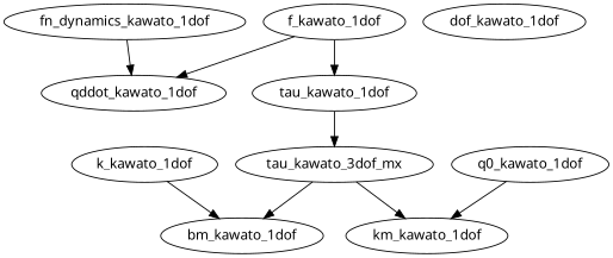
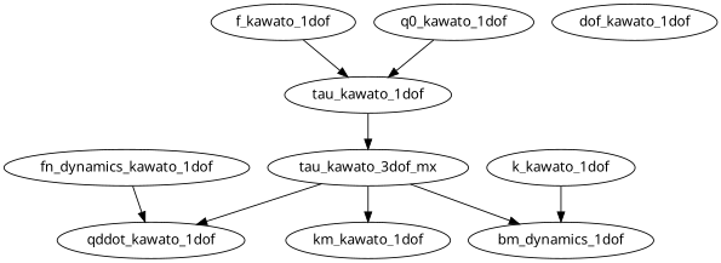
  digraph {
    fontname="Noto Sans"
    node [fontname="Noto Sans"]
    edge [fontname="Noto Sans"]
    f_kawato_1dof
    qddot_kawato_1dof
    tau_kawato_1dof
    n4 [label=tau_kawato_3dof_mx]
    fn_dynamics_kawato_1dof
    k_kawato_1dof
-   bm_kawato_1dof
+   bm_kawato_1dof [label=bm_dynamics_1dof]
    q0_kawato_1dof
    km_kawato_1dof
    n10 [label=dof_kawato_1dof]
-   f_kawato_1dof -> qddot_kawato_1dof
+   n4 -> qddot_kawato_1dof
    f_kawato_1dof -> tau_kawato_1dof
    tau_kawato_1dof -> n4
    n4 -> bm_kawato_1dof
    n4 -> km_kawato_1dof
    fn_dynamics_kawato_1dof -> qddot_kawato_1dof
    k_kawato_1dof -> bm_kawato_1dof
-   q0_kawato_1dof -> km_kawato_1dof
+   q0_kawato_1dof -> tau_kawato_1dof
  }
